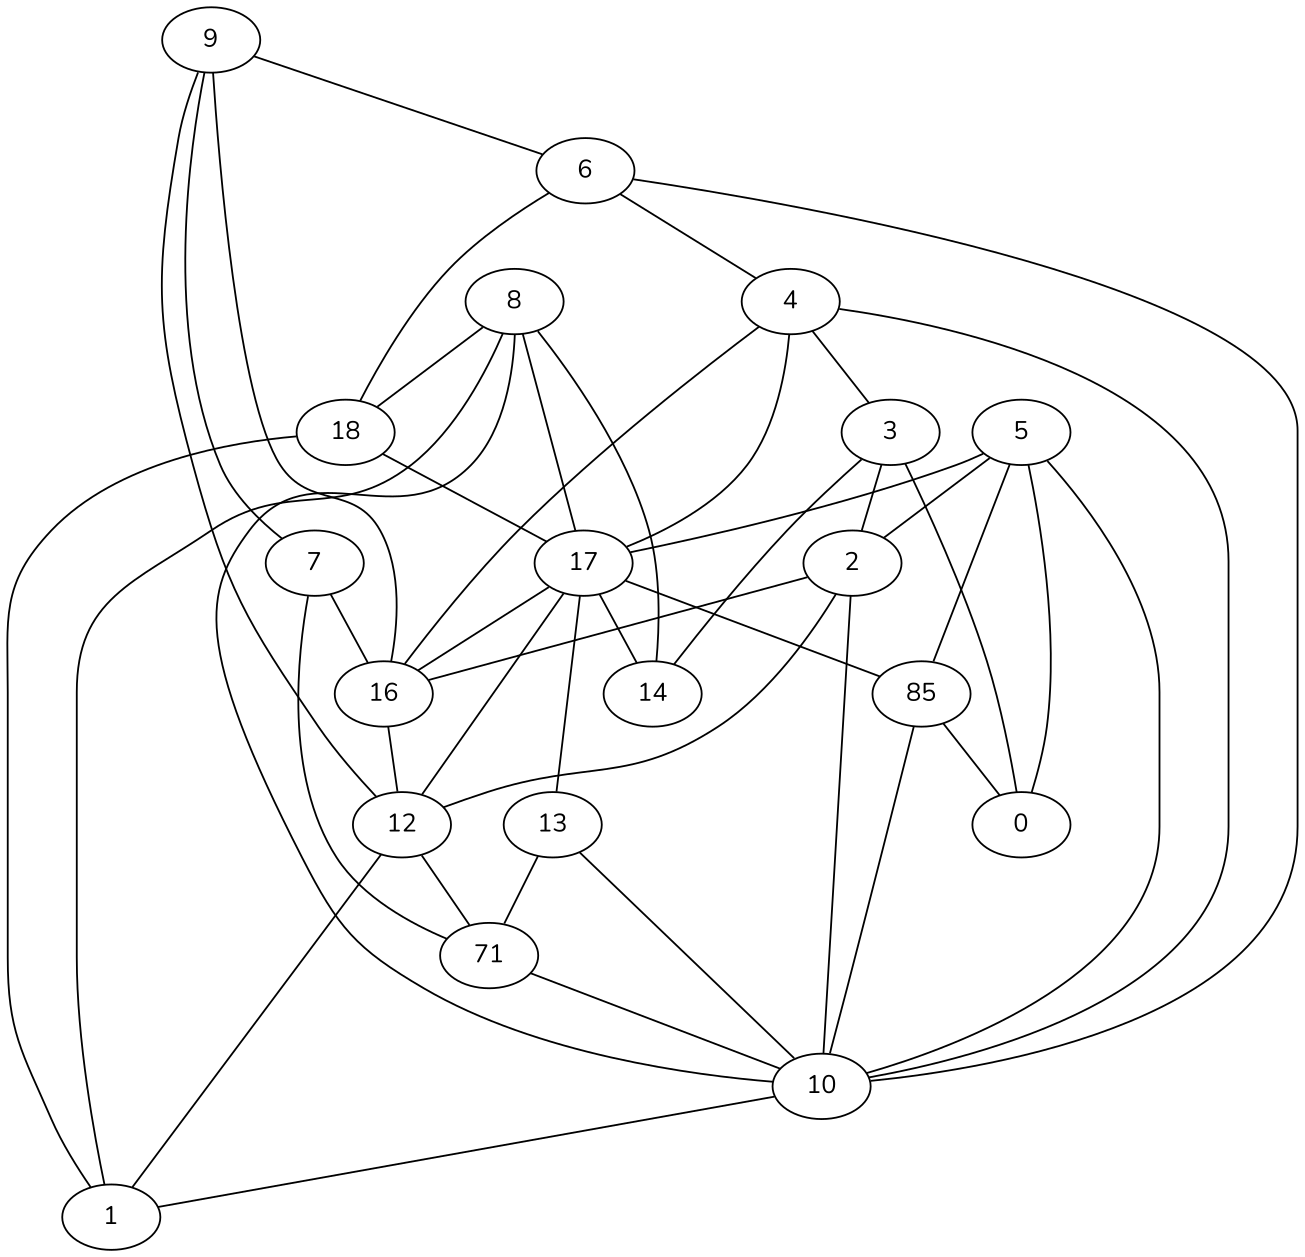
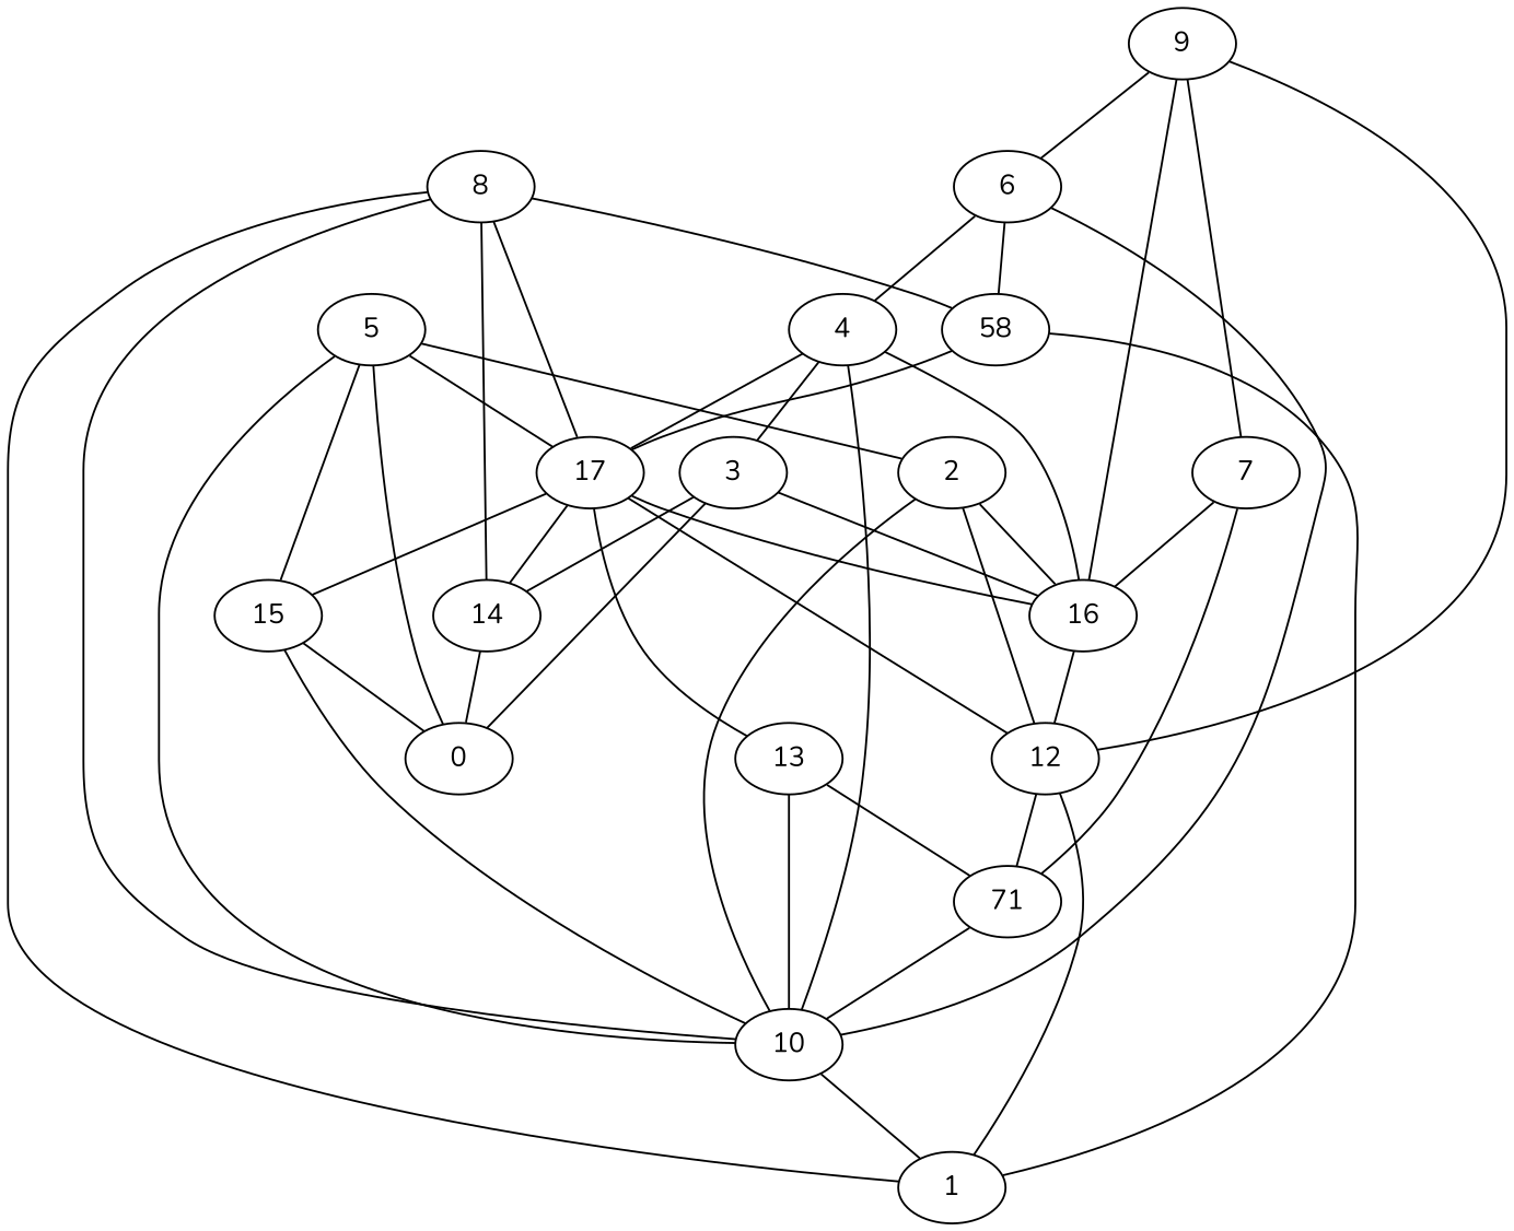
  digraph {
    fontname=Nunito
    node [fontname=Nunito]
    edge [color=black dir=none fontname=Nunito]
    8
    14
    17
    10
    1
    6
-   18
+   18 [label=58]
    0
    5
-   15 [label=85]
+   15
    2
    12
    16
    13
    n15 [label=71]
    7
    4
    3
    9
    subgraph sub_1 {
      8
      14
      17
      10
      1
      6
      18
      0
      5
      15
      2
      12
      16
      13
      n15
      7
      4
      3
      9
    }
    8 -> 14
    8 -> 17
    8 -> 10
    8 -> 1
    8 -> 18
+   14 -> 0
    17 -> 14
    17 -> 15
    17 -> 12
    17 -> 16
    17 -> 13
    10 -> 1
    6 -> 10
    6 -> 18
    6 -> 4
    18 -> 17
    18 -> 1
    5 -> 17
    5 -> 10
    5 -> 0
    5 -> 15
    5 -> 2
    15 -> 10
    15 -> 0
    2 -> 10
    2 -> 12
    2 -> 16
    12 -> 1
    12 -> n15
    16 -> 12
    13 -> 10
    13 -> n15
    n15 -> 10
    7 -> 16
    7 -> n15
    4 -> 17
    4 -> 10
    4 -> 16
    4 -> 3
    3 -> 14
    3 -> 0
-   3 -> 2
+   3 -> 16
    9 -> 6
    9 -> 12
    9 -> 16
    9 -> 7
  }
